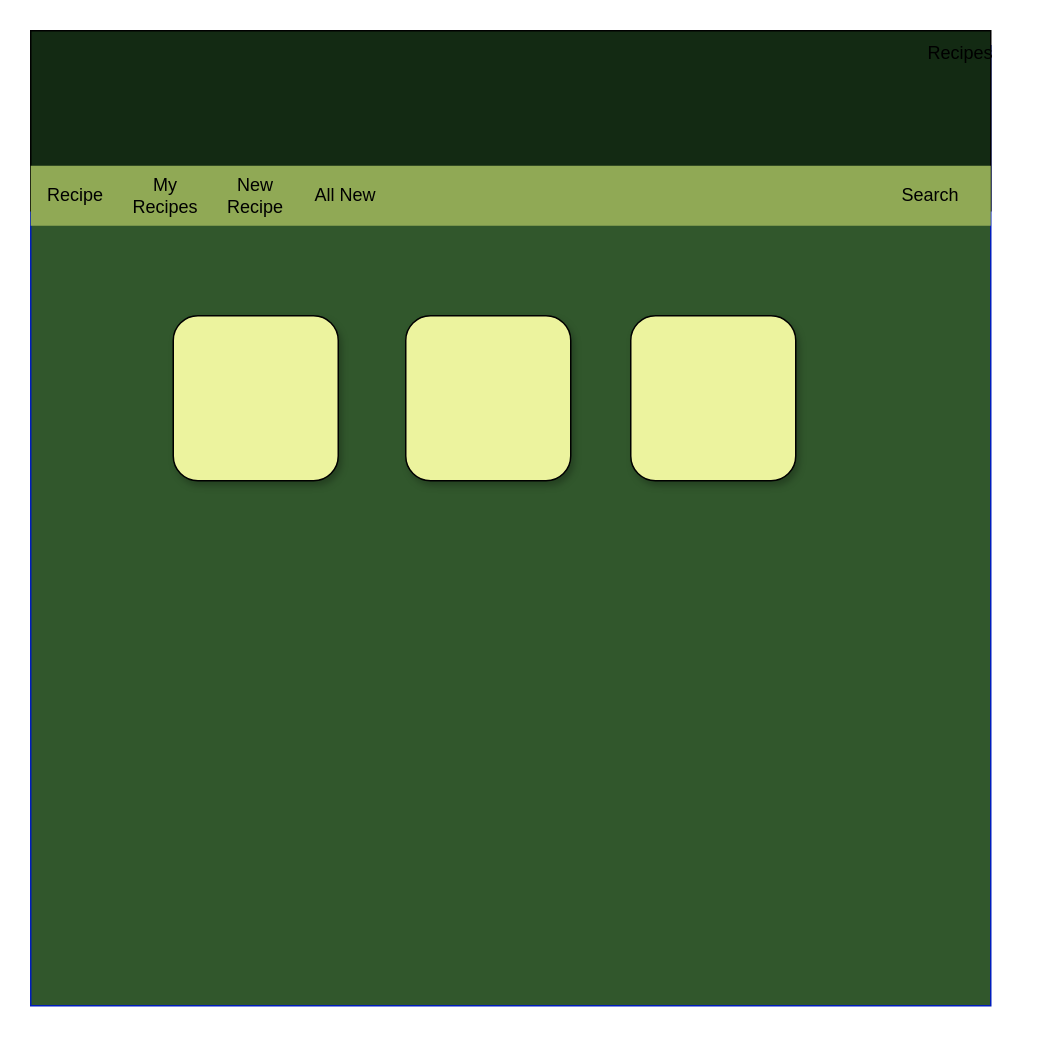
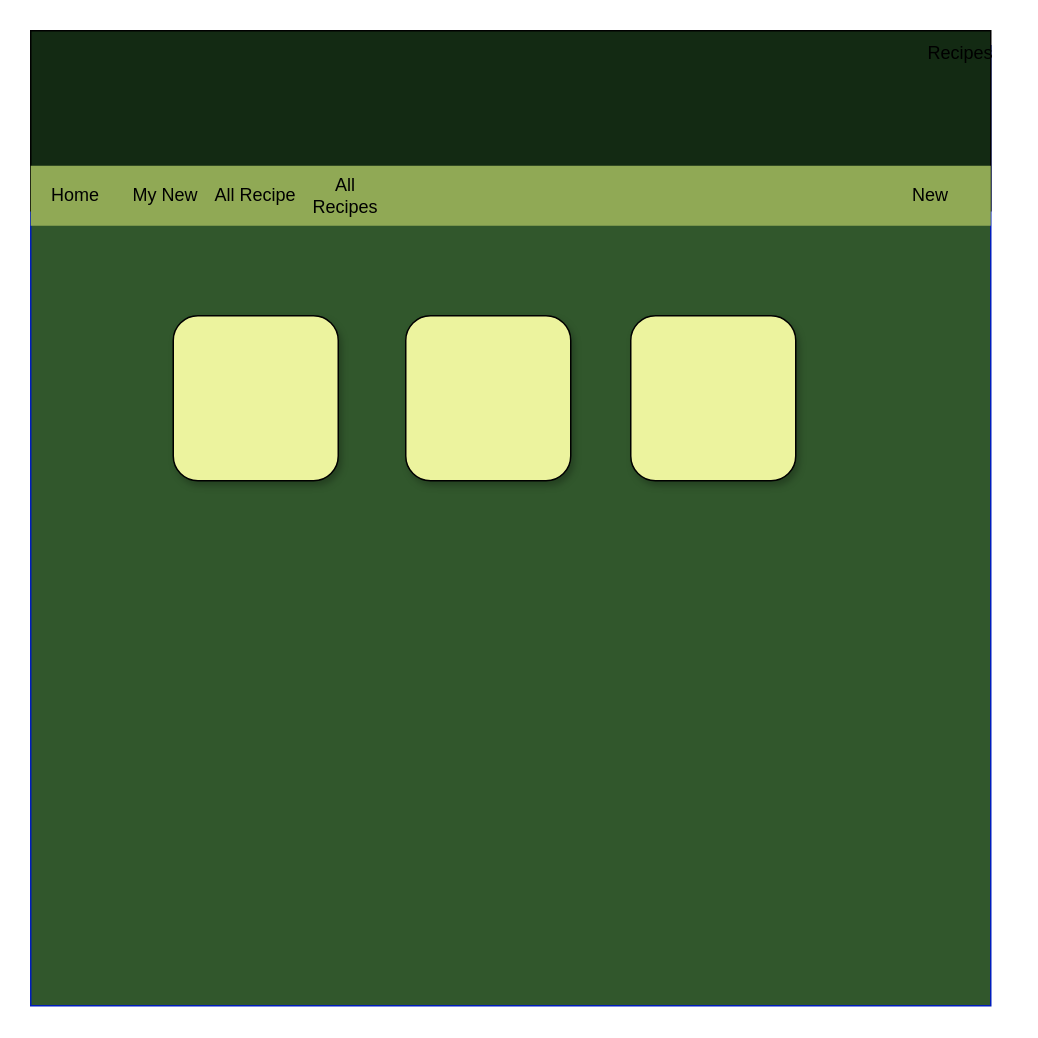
  <mxCell id="0" />
  <mxCell id="1" parent="0" />
  <mxCell id="2" value="" style="whiteSpace=wrap;html=1;aspect=fixed;fillColor=#31572c;fontColor=#ffffff;strokeColor=#001DBC;" vertex="1" parent="1"><mxGeometry x="20" y="30" width="640" height="640" as="geometry" /></mxCell>
  <mxCell id="3" style="edgeStyle=none;html=1;exitX=0.5;exitY=1;exitDx=0;exitDy=0;" edge="1" parent="1" source="4" target="2"><mxGeometry relative="1" as="geometry" /></mxCell>
  <mxCell id="4" value="" style="rounded=0;whiteSpace=wrap;html=1;fillColor=#132a13;" vertex="1" parent="1"><mxGeometry x="20" width="640" height="120" as="geometry" y="20" /></mxCell>
  <mxCell id="5" value="Recipes" style="text;html=1;strokeColor=none;fillColor=none;align=center;verticalAlign=middle;whiteSpace=wrap;rounded=0;" vertex="1" parent="1"><mxGeometry x="610" width="60" height="30" as="geometry" y="20" /></mxCell>
  <mxCell id="6" value="" style="rounded=0;whiteSpace=wrap;html=1;fillColor=#90a955;strokeColor=none;gradientColor=none;" vertex="1" parent="1"><mxGeometry x="20" y="110" width="640" height="40" as="geometry" /></mxCell>
- <mxCell id="7" value="Recipe" style="text;html=1;strokeColor=none;fillColor=none;align=center;verticalAlign=middle;whiteSpace=wrap;rounded=0;" vertex="1" parent="1"><mxGeometry x="20" y="115" width="60" height="30" as="geometry" /></mxCell>
- <mxCell id="8" value="My Recipes" style="text;html=1;strokeColor=none;fillColor=none;align=center;verticalAlign=middle;whiteSpace=wrap;rounded=0;" vertex="1" parent="1"><mxGeometry x="80" y="115" width="60" height="30" as="geometry" /></mxCell>
- <mxCell id="9" value="New Recipe" style="text;html=1;strokeColor=none;fillColor=none;align=center;verticalAlign=middle;whiteSpace=wrap;rounded=0;" vertex="1" parent="1"><mxGeometry x="140" y="115" width="60" height="30" as="geometry" /></mxCell>
- <mxCell id="10" value="Search" style="text;html=1;strokeColor=none;fillColor=none;align=center;verticalAlign=middle;whiteSpace=wrap;rounded=0;" vertex="1" parent="1"><mxGeometry x="590" y="115" width="60" height="30" as="geometry" /></mxCell>
- <mxCell id="11" value="All New" style="text;html=1;strokeColor=none;fillColor=none;align=center;verticalAlign=middle;whiteSpace=wrap;rounded=0;" vertex="1" parent="1"><mxGeometry x="200" y="115" width="60" height="30" as="geometry" /></mxCell>
+ <mxCell id="7" value="Home" style="text;html=1;strokeColor=none;fillColor=none;align=center;verticalAlign=middle;whiteSpace=wrap;rounded=0;" vertex="1" parent="1"><mxGeometry x="20" y="115" width="60" height="30" as="geometry" /></mxCell>
+ <mxCell id="8" value="My New" style="text;html=1;strokeColor=none;fillColor=none;align=center;verticalAlign=middle;whiteSpace=wrap;rounded=0;" vertex="1" parent="1"><mxGeometry x="80" y="115" width="60" height="30" as="geometry" /></mxCell>
+ <mxCell id="9" value="All Recipe" style="text;html=1;strokeColor=none;fillColor=none;align=center;verticalAlign=middle;whiteSpace=wrap;rounded=0;" vertex="1" parent="1"><mxGeometry x="140" y="115" width="60" height="30" as="geometry" /></mxCell>
+ <mxCell id="10" value="New" style="text;html=1;strokeColor=none;fillColor=none;align=center;verticalAlign=middle;whiteSpace=wrap;rounded=0;" vertex="1" parent="1"><mxGeometry x="590" y="115" width="60" height="30" as="geometry" /></mxCell>
+ <mxCell id="11" value="All Recipes" style="text;html=1;strokeColor=none;fillColor=none;align=center;verticalAlign=middle;whiteSpace=wrap;rounded=0;" vertex="1" parent="1"><mxGeometry x="200" y="115" width="60" height="30" as="geometry" /></mxCell>
  <mxCell id="12" value="" style="whiteSpace=wrap;html=1;aspect=fixed;fillColor=#ecf39e;gradientColor=none;rounded=1;shadow=1;" vertex="1" parent="1"><mxGeometry x="115" y="210" width="110" height="110" as="geometry" /></mxCell>
  <mxCell id="13" value="" style="whiteSpace=wrap;html=1;aspect=fixed;fillColor=#ECF39E;gradientColor=none;rounded=1;shadow=1;" vertex="1" parent="1"><mxGeometry x="270" y="210" width="110" height="110" as="geometry" /></mxCell>
  <mxCell id="14" value="" style="whiteSpace=wrap;html=1;aspect=fixed;fillColor=#ECF39E;gradientColor=none;rounded=1;glass=0;shadow=1;" vertex="1" parent="1"><mxGeometry x="420" y="210" width="110" height="110" as="geometry" /></mxCell>
